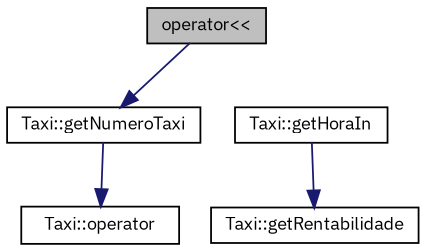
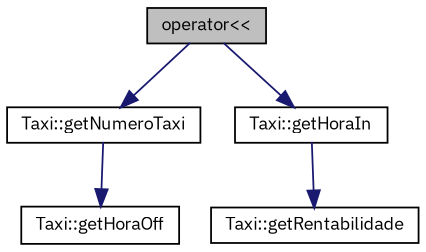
  digraph {
    fontname="IBM Plex Sans"
    rankdir=TB
    node [color=black fillcolor=white fontname="IBM Plex Sans" fontsize=10 shape=record style=filled]
    edge [color=midnightblue fontname="IBM Plex Sans" fontsize=10 labelfontname=Helvetica labelfontsize=10 style=solid]
    n1 [fillcolor=grey75 fontcolor=black height=0.2 label="operator\<\<" width=0.4]
    n2 [height=0.2 label="Taxi::getNumeroTaxi" width=0.4]
    n3 [height=0.2 label="Taxi::getHoraIn" width=0.4]
-   n4 [height=0.2 label="Taxi::operator" width=0.4]
+   n4 [height=0.2 label="Taxi::getHoraOff" width=0.4]
    n5 [height=0.2 label="Taxi::getRentabilidade" width=0.4]
    n1 -> n2
+   n1 -> n3
    n2 -> n4
    n3 -> n5
  }
